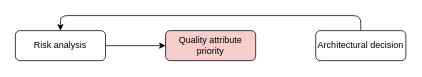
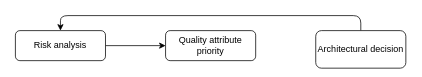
  <mxCell id="0" />
  <mxCell id="1" parent="0" />
  <mxCell id="2" value="" style="edgeStyle=orthogonalEdgeStyle;rounded=0;orthogonalLoop=1;jettySize=auto;html=1;" edge="1" parent="1" source="3" target="4"><mxGeometry relative="1" as="geometry" /></mxCell>
  <mxCell id="3" value="Risk analysis" style="rounded=1;whiteSpace=wrap;html=1;fontSize=12;glass=0;strokeWidth=1;shadow=0;" parent="1" vertex="1"><mxGeometry x="20" y="40" width="120" height="40" as="geometry" /></mxCell>
- <mxCell id="4" value="Quality attribute priority" style="rounded=1;whiteSpace=wrap;html=1;fontSize=12;glass=0;strokeWidth=1;shadow=0;fillColor=#f8cecc;" vertex="1" parent="1"><mxGeometry x="220" y="40" width="120" height="40" as="geometry" /></mxCell>
+ <mxCell id="4" value="Quality attribute priority" style="rounded=1;whiteSpace=wrap;html=1;fontSize=12;glass=0;strokeWidth=1;shadow=0;" vertex="1" parent="1"><mxGeometry x="220" y="40" width="120" height="40" as="geometry" /></mxCell>
  <mxCell id="5" value="" style="edgeStyle=orthogonalEdgeStyle;rounded=1;orthogonalLoop=1;jettySize=auto;html=1;entryX=0.5;entryY=0;entryDx=0;entryDy=0;" edge="1" parent="1" source="6" target="3"><mxGeometry relative="1" as="geometry"><mxPoint x="480" y="-40" as="targetPoint" /><Array as="points"><mxPoint x="480" y="20" /><mxPoint x="80" y="20" /></Array></mxGeometry></mxCell>
- <mxCell id="6" value="Architectural decision" style="rounded=1;whiteSpace=wrap;html=1;fontSize=12;glass=0;strokeWidth=1;shadow=0;" vertex="1" parent="1"><mxGeometry x="420" y="40" width="120" height="40" as="geometry" /></mxCell>
+ <mxCell id="6" value="Architectural decision" style="rounded=1;whiteSpace=wrap;html=1;fontSize=12;glass=0;strokeWidth=1;shadow=0;" vertex="1" parent="1"><mxGeometry x="420" y="40" width="120" height="50" as="geometry" /></mxCell>
